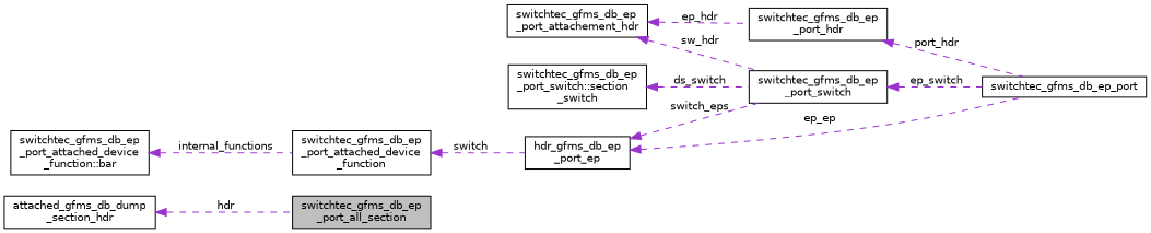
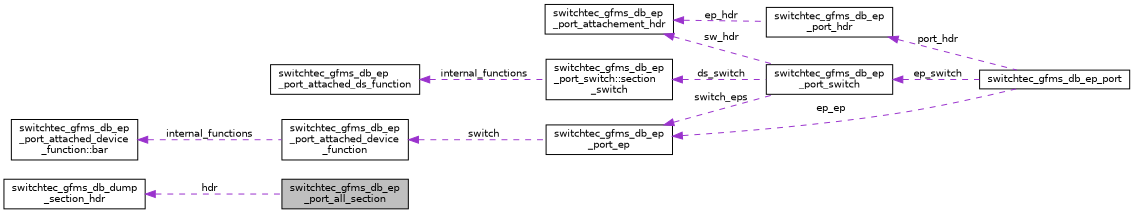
  digraph {
    rankdir=LR
    node [color=black fillcolor=white fontname=Helvetica fontsize=10 shape=record style=filled]
    edge [color=darkorchid3 dir=back fontname=Helvetica fontsize=10 labelfontname=Helvetica labelfontsize=10 style=dashed]
    n1 [fillcolor=grey75 fontcolor=black height=0.2 label="switchtec_gfms_db_ep\l_port_all_section" width=0.4]
-   n2 [height=0.2 label="attached_gfms_db_dump\l_section_hdr" width=0.4]
+   n2 [height=0.2 label="switchtec_gfms_db_dump\l_section_hdr" width=0.4]
    n3 [height=0.2 label=switchtec_gfms_db_ep_port width=0.4]
    n4 [height=0.2 label="switchtec_gfms_db_ep\l_port_switch" width=0.4]
    n5 [height=0.2 label="switchtec_gfms_db_ep\l_port_switch::section\l_switch" width=0.4]
+   n6 [height=0.2 label="switchtec_gfms_db_ep\l_port_attached_ds_function" width=0.4]
    n7 [height=0.2 label="switchtec_gfms_db_ep\l_port_attachement_hdr" width=0.4]
    n8 [height=0.2 label="switchtec_gfms_db_ep\l_port_hdr" width=0.4]
-   n9 [height=0.2 label="hdr_gfms_db_ep\l_port_ep" width=0.4]
+   n9 [height=0.2 label="switchtec_gfms_db_ep\l_port_ep" width=0.4]
    n10 [height=0.2 label="switchtec_gfms_db_ep\l_port_attached_device\l_function" width=0.4]
    n11 [height=0.2 label="switchtec_gfms_db_ep\l_port_attached_device\l_function::bar" width=0.4]
    n2 -> n1 [label=" hdr"]
    n4 -> n3 [label=" ep_switch"]
    n5 -> n4 [label=" ds_switch"]
+   n6 -> n5 [label=" internal_functions"]
    n7 -> n4 [label=" sw_hdr"]
    n7 -> n8 [label=" ep_hdr"]
    n8 -> n3 [label=" port_hdr"]
    n9 -> n3 [label=" ep_ep"]
    n9 -> n4 [label=" switch_eps"]
    n10 -> n9 [label=" switch"]
    n11 -> n10 [label=" internal_functions"]
  }
